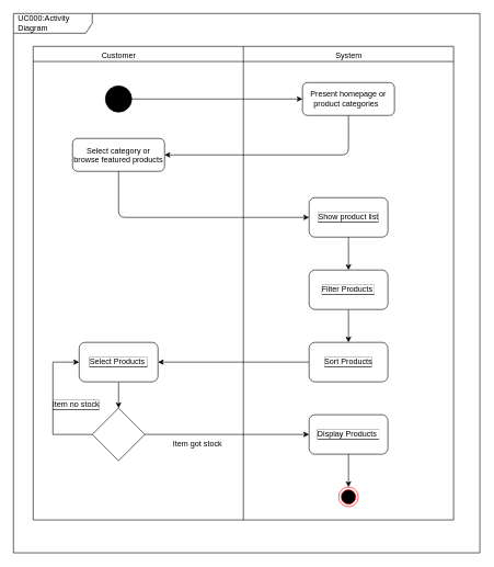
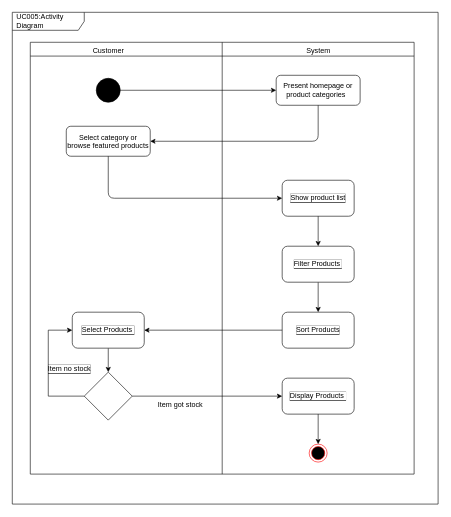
  <mxCell id="0" />
  <mxCell id="1" parent="0" />
  <mxCell id="2" value="&amp;nbsp;" style="swimlane;whiteSpace=wrap;html=1;" parent="1" vertex="1"><mxGeometry x="50" y="70" width="640" height="720" as="geometry" /></mxCell>
  <mxCell id="3" value="Customer" style="text;html=1;align=center;verticalAlign=middle;resizable=0;points=[];autosize=1;strokeColor=none;fillColor=none;" parent="2" vertex="1"><mxGeometry x="90" width="80" height="30" as="geometry" /></mxCell>
  <mxCell id="4" value="System" style="text;html=1;align=center;verticalAlign=middle;resizable=0;points=[];autosize=1;strokeColor=none;fillColor=none;" parent="2" vertex="1"><mxGeometry x="450" width="60" height="30" as="geometry" /></mxCell>
  <mxCell id="5" value="" style="shape=ellipse;html=1;fillColor=strokeColor;fontSize=18;fontColor=#ffffff;" parent="2" vertex="1"><mxGeometry x="110" y="60" width="40" height="40" as="geometry" /></mxCell>
  <mxCell id="6" value="Present homepage or product categories&amp;nbsp;&amp;nbsp;" style="rounded=1;whiteSpace=wrap;html=1;" parent="2" vertex="1"><mxGeometry x="410" y="55" width="140" height="50" as="geometry" /></mxCell>
  <mxCell id="7" value="&lt;p style=&quot;margin: 0px; font-variant-numeric: normal; font-variant-east-asian: normal; font-stretch: normal; line-height: normal;&quot; class=&quot;p1&quot;&gt;&lt;font style=&quot;background-color: rgb(255, 255, 255);&quot;&gt;Select category or browse featured products&lt;/font&gt;&lt;/p&gt;" style="rounded=1;whiteSpace=wrap;html=1;align=center;" parent="2" vertex="1"><mxGeometry x="60" y="140" width="140" height="50" as="geometry" /></mxCell>
  <mxCell id="8" value="" style="endArrow=classic;html=1;exitX=1;exitY=0.5;exitDx=0;exitDy=0;entryX=0;entryY=0.5;entryDx=0;entryDy=0;" parent="2" source="5" target="6" edge="1"><mxGeometry width="50" height="50" relative="1" as="geometry"><mxPoint x="320" y="280" as="sourcePoint" /><mxPoint x="370" y="230" as="targetPoint" /></mxGeometry></mxCell>
  <mxCell id="9" value="" style="endArrow=classic;html=1;fontColor=#FFFFFF;exitX=0.5;exitY=1;exitDx=0;exitDy=0;entryX=1;entryY=0.5;entryDx=0;entryDy=0;" parent="2" source="6" target="7" edge="1"><mxGeometry width="50" height="50" relative="1" as="geometry"><mxPoint x="320" y="290" as="sourcePoint" /><mxPoint x="370" y="240" as="targetPoint" /><Array as="points"><mxPoint x="480" y="165" /></Array></mxGeometry></mxCell>
  <mxCell id="10" value="&lt;span style=&quot;background-color: rgb(255, 255, 255);&quot;&gt;&lt;font color=&quot;#000000&quot;&gt;Show product list&lt;/font&gt;&lt;/span&gt;" style="rounded=1;whiteSpace=wrap;html=1;labelBackgroundColor=#000000;fontColor=#FFFFFF;" parent="2" vertex="1"><mxGeometry x="420" y="230" width="120" height="60" as="geometry" /></mxCell>
  <mxCell id="11" value="" style="endArrow=classic;html=1;fontColor=#FFFFFF;exitX=0.5;exitY=1;exitDx=0;exitDy=0;" parent="2" source="7" target="10" edge="1"><mxGeometry width="50" height="50" relative="1" as="geometry"><mxPoint x="320" y="290" as="sourcePoint" /><mxPoint x="130" y="250" as="targetPoint" /><Array as="points"><mxPoint x="130" y="260" /></Array></mxGeometry></mxCell>
  <mxCell id="12" value="" style="endArrow=classic;html=1;fontColor=#FFFFFF;exitX=0.5;exitY=1;exitDx=0;exitDy=0;entryX=0.5;entryY=0;entryDx=0;entryDy=0;" parent="2" source="10" edge="1"><mxGeometry width="50" height="50" relative="1" as="geometry"><mxPoint x="480" y="300" as="sourcePoint" /><mxPoint x="480" y="340" as="targetPoint" /></mxGeometry></mxCell>
  <mxCell id="13" value="&lt;font style=&quot;background-color: rgb(255, 255, 255);&quot; color=&quot;#000000&quot;&gt;Sort Products&lt;/font&gt;" style="rounded=1;whiteSpace=wrap;html=1;labelBackgroundColor=#000000;fontColor=#FFFFFF;" parent="2" vertex="1"><mxGeometry x="420" y="450" width="120" height="60" as="geometry" /></mxCell>
  <mxCell id="14" value="" style="endArrow=classic;html=1;fontColor=#FFFFFF;exitX=0.5;exitY=1;exitDx=0;exitDy=0;entryX=0.5;entryY=0;entryDx=0;entryDy=0;" parent="2" target="13" edge="1"><mxGeometry width="50" height="50" relative="1" as="geometry"><mxPoint x="480" y="400" as="sourcePoint" /><mxPoint x="370" y="350" as="targetPoint" /></mxGeometry></mxCell>
  <mxCell id="15" style="edgeStyle=none;html=1;exitX=0.5;exitY=1;exitDx=0;exitDy=0;fontColor=#FFFFFF;" parent="2" source="16" target="22" edge="1"><mxGeometry relative="1" as="geometry" /></mxCell>
  <mxCell id="16" value="&lt;div style=&quot;&quot;&gt;&lt;font color=&quot;#000000&quot;&gt;&lt;span style=&quot;background-color: rgb(255, 255, 255);&quot;&gt;Select Products&amp;nbsp;&lt;/span&gt;&lt;/font&gt;&lt;/div&gt;" style="rounded=1;whiteSpace=wrap;html=1;labelBackgroundColor=#000000;fontColor=#FFFFFF;gradientColor=none;align=center;" parent="2" vertex="1"><mxGeometry x="70" y="450" width="120" height="60" as="geometry" /></mxCell>
  <mxCell id="17" value="&lt;font style=&quot;background-color: rgb(255, 255, 255);&quot; color=&quot;#000000&quot;&gt;Display Products&amp;nbsp;&lt;/font&gt;" style="rounded=1;whiteSpace=wrap;html=1;labelBackgroundColor=#000000;fontColor=#FFFFFF;" parent="2" vertex="1"><mxGeometry x="420" y="560" width="120" height="60" as="geometry" /></mxCell>
  <mxCell id="18" value="" style="ellipse;html=1;shape=endState;fillColor=#000000;strokeColor=#ff0000;labelBackgroundColor=#000000;fontColor=#FFFFFF;" parent="2" vertex="1"><mxGeometry x="465" y="670" width="30" height="30" as="geometry" /></mxCell>
  <mxCell id="19" value="" style="endArrow=classic;html=1;fontColor=#FFFFFF;exitX=0;exitY=0.5;exitDx=0;exitDy=0;entryX=1;entryY=0.5;entryDx=0;entryDy=0;" parent="2" source="13" target="16" edge="1"><mxGeometry width="50" height="50" relative="1" as="geometry"><mxPoint x="320" y="480" as="sourcePoint" /><mxPoint x="370" y="430" as="targetPoint" /></mxGeometry></mxCell>
  <mxCell id="20" value="" style="endArrow=classic;html=1;fontColor=#FFFFFF;exitX=0.5;exitY=1;exitDx=0;exitDy=0;entryX=0.5;entryY=0;entryDx=0;entryDy=0;" parent="2" source="17" target="18" edge="1"><mxGeometry width="50" height="50" relative="1" as="geometry"><mxPoint x="320" y="480" as="sourcePoint" /><mxPoint x="370" y="430" as="targetPoint" /></mxGeometry></mxCell>
  <mxCell id="21" style="edgeStyle=none;html=1;entryX=0;entryY=0.5;entryDx=0;entryDy=0;fontColor=#FFFFFF;" parent="2" source="22" target="17" edge="1"><mxGeometry relative="1" as="geometry" /></mxCell>
  <mxCell id="22" value="" style="rhombus;whiteSpace=wrap;html=1;labelBackgroundColor=#000000;fontColor=#FFFFFF;" parent="2" vertex="1"><mxGeometry x="90" y="550" width="80" height="80" as="geometry" /></mxCell>
  <mxCell id="23" value="&lt;font color=&quot;#000000&quot;&gt;Item got stock&lt;/font&gt;" style="text;html=1;align=center;verticalAlign=middle;resizable=0;points=[];autosize=1;strokeColor=none;fillColor=none;fontColor=#FFFFFF;" parent="2" vertex="1"><mxGeometry x="200" y="590" width="100" height="30" as="geometry" /></mxCell>
  <mxCell id="24" value="&lt;font style=&quot;background-color: rgb(255, 255, 255);&quot; color=&quot;#000000&quot;&gt;Item no stock&lt;/font&gt;" style="text;html=1;align=center;verticalAlign=middle;resizable=0;points=[];autosize=1;strokeColor=none;fillColor=none;fontColor=#FFFFFF;labelBackgroundColor=#000000;" parent="2" vertex="1"><mxGeometry x="20" y="530" width="90" height="30" as="geometry" /></mxCell>
  <mxCell id="25" value="&lt;span style=&quot;background-color: rgb(255, 255, 255);&quot;&gt;&lt;font color=&quot;#000000&quot;&gt;Filter Products&amp;nbsp;&lt;/font&gt;&lt;/span&gt;" style="rounded=1;whiteSpace=wrap;html=1;labelBackgroundColor=#000000;fontColor=#FFFFFF;" parent="2" vertex="1"><mxGeometry x="420" y="340" width="120" height="60" as="geometry" /></mxCell>
  <mxCell id="26" value="" style="endArrow=none;html=1;entryX=0.5;entryY=0;entryDx=0;entryDy=0;exitX=0.5;exitY=1;exitDx=0;exitDy=0;" parent="1" source="2" target="2" edge="1"><mxGeometry width="50" height="50" relative="1" as="geometry"><mxPoint x="280" y="380" as="sourcePoint" /><mxPoint x="330" y="330" as="targetPoint" /></mxGeometry></mxCell>
  <mxCell id="27" value="Start" style="text;html=1;align=center;verticalAlign=middle;resizable=0;points=[];autosize=1;strokeColor=none;fillColor=none;fontColor=#FFFFFF;" parent="1" vertex="1"><mxGeometry x="305" y="145" width="50" height="30" as="geometry" /></mxCell>
  <mxCell id="28" value="End&lt;br&gt;" style="text;html=1;align=center;verticalAlign=middle;resizable=0;points=[];autosize=1;strokeColor=none;fillColor=none;fontColor=#FFFFFF;" parent="1" vertex="1"><mxGeometry x="490" y="700" width="40" height="30" as="geometry" /></mxCell>
  <mxCell id="29" value="" style="endArrow=none;html=1;fontColor=#FFFFFF;exitX=0;exitY=0.5;exitDx=0;exitDy=0;" parent="1" source="22" edge="1"><mxGeometry width="50" height="50" relative="1" as="geometry"><mxPoint x="370" y="400" as="sourcePoint" /><mxPoint x="80" y="660" as="targetPoint" /></mxGeometry></mxCell>
  <mxCell id="30" value="" style="endArrow=none;html=1;fontColor=#FFFFFF;" parent="1" edge="1"><mxGeometry width="50" height="50" relative="1" as="geometry"><mxPoint x="80" y="660" as="sourcePoint" /><mxPoint x="80" y="550" as="targetPoint" /></mxGeometry></mxCell>
  <mxCell id="31" value="" style="endArrow=classic;html=1;fontColor=#FFFFFF;entryX=0;entryY=0.5;entryDx=0;entryDy=0;" parent="1" target="16" edge="1"><mxGeometry width="50" height="50" relative="1" as="geometry"><mxPoint x="80" y="550" as="sourcePoint" /><mxPoint x="420" y="350" as="targetPoint" /></mxGeometry></mxCell>
- <mxCell id="32" value="UC000:Activity Diagram" style="shape=umlFrame;whiteSpace=wrap;html=1;width=120;height=30;boundedLbl=1;verticalAlign=middle;align=left;spacingLeft=5;" parent="1" vertex="1"><mxGeometry x="20" y="20" width="710" height="820" as="geometry" /></mxCell>
+ <mxCell id="32" value="UC005:Activity Diagram" style="shape=umlFrame;whiteSpace=wrap;html=1;width=120;height=30;boundedLbl=1;verticalAlign=middle;align=left;spacingLeft=5;" parent="1" vertex="1"><mxGeometry x="20" y="20" width="710" height="820" as="geometry" /></mxCell>
